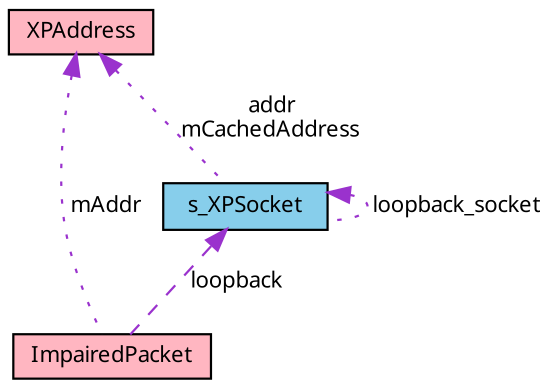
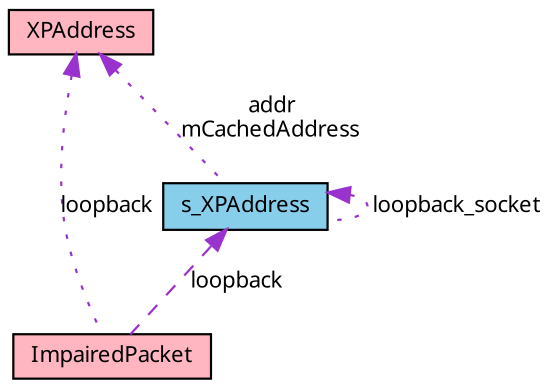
  digraph {
    fontname="Noto Sans"
    node [color=black fillcolor=lightpink fontname="Noto Sans" fontsize=10 shape=record style=filled]
    edge [color=darkorchid3 dir=back fontname="Noto Sans" fontsize=10 labelfontname=Helvetica labelfontsize=10 style=dotted]
    n1 [fontcolor=black height=0.2 label=ImpairedPacket width=0.4]
-   n2 [fillcolor=skyblue height=0.2 label=s_XPSocket width=0.4]
+   n2 [fillcolor=skyblue height=0.2 label=s_XPAddress width=0.4]
    n3 [height=0.2 label=XPAddress width=0.4]
    n2 -> n1 [label=" loopback" style=dashed]
    n2 -> n2 [label=" loopback_socket"]
-   n3 -> n1 [label=" mAddr"]
+   n3 -> n1 [label=" loopback"]
    n3 -> n2 [label=" addr\nmCachedAddress"]
  }
